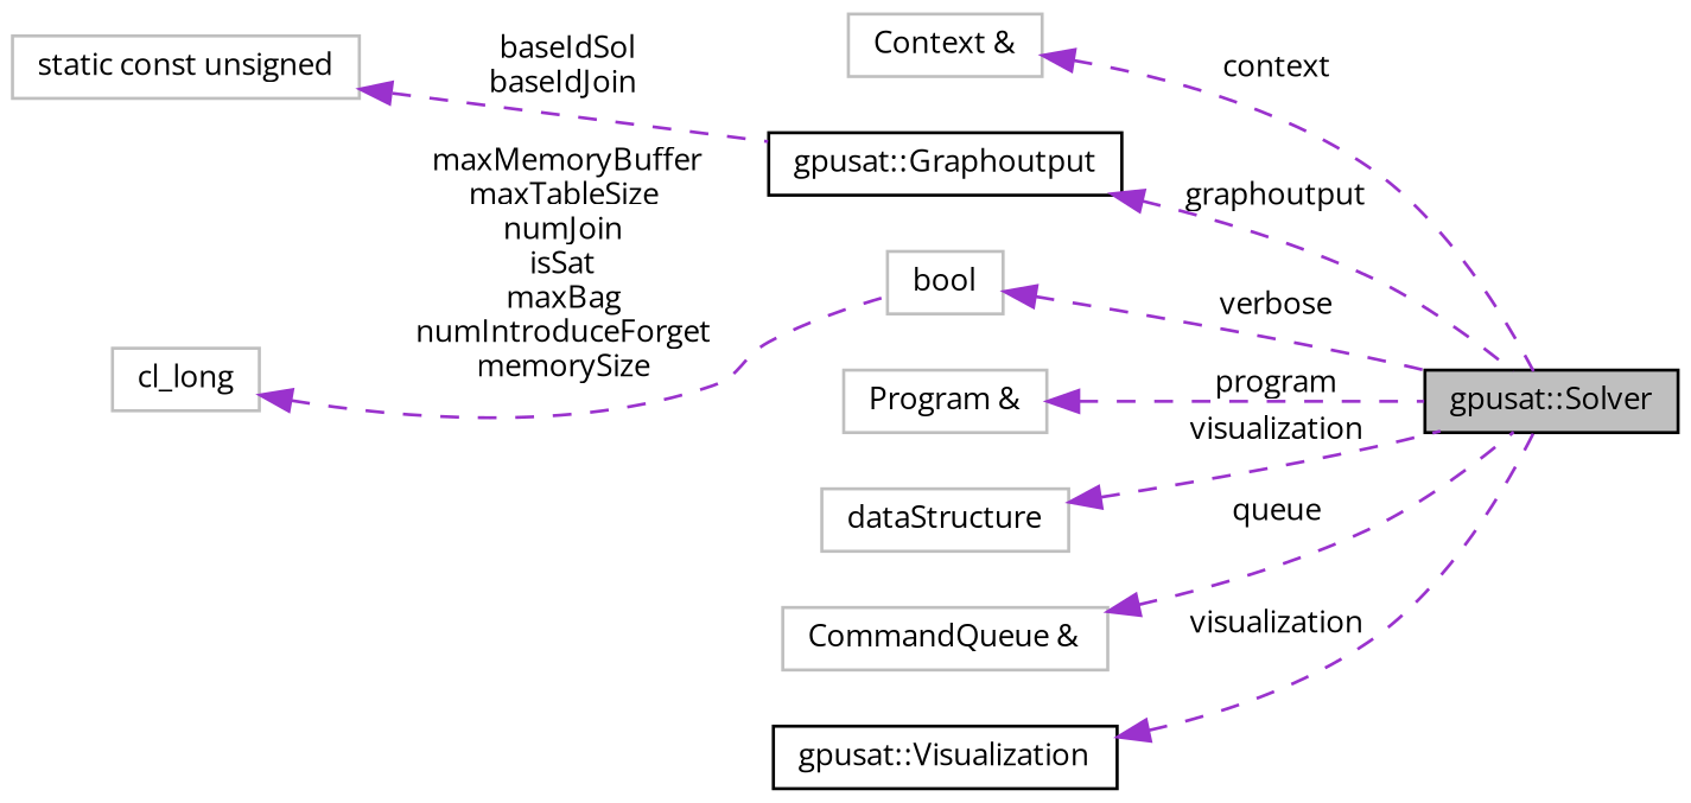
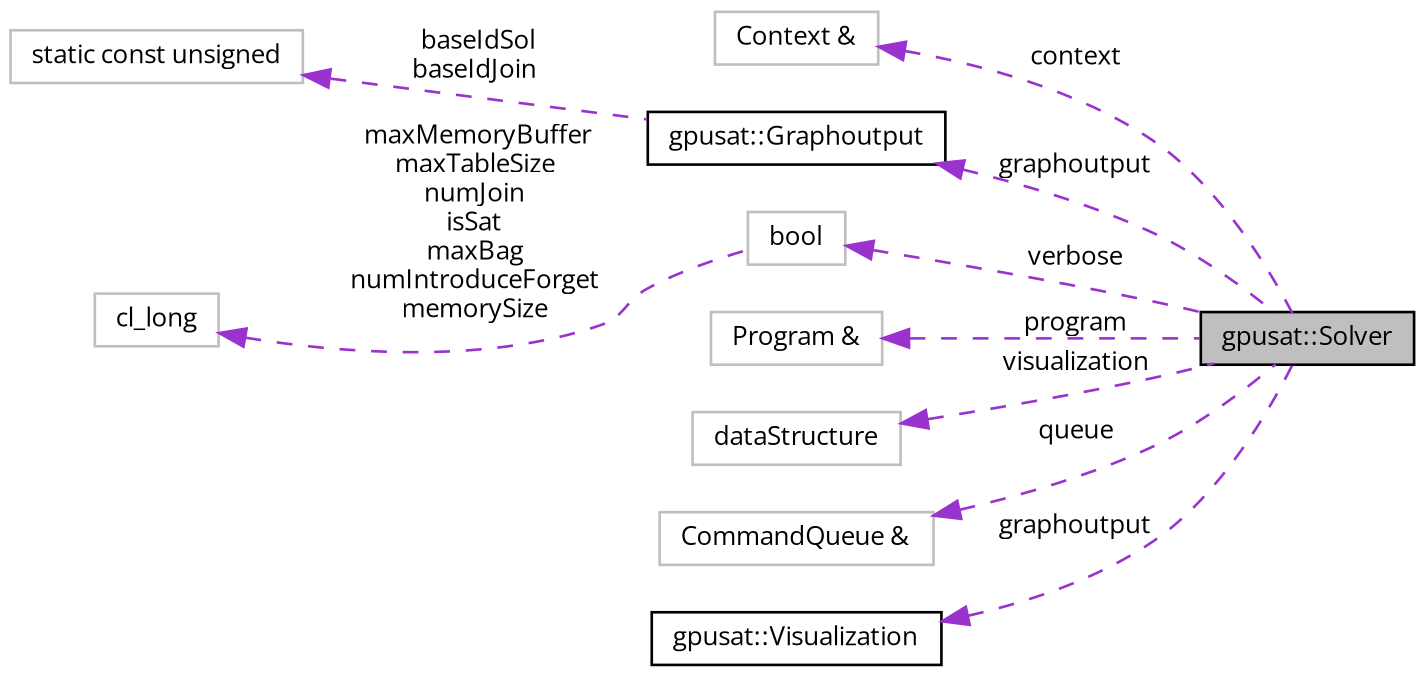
  digraph {
    fontname="Open Sans"
    rankdir=LR
    node [color=grey75 fillcolor=white fontname="Open Sans" fontsize=10 shape=record style=filled]
    edge [color=darkorchid3 dir=back fontname="Open Sans" fontsize=10 labelfontname=Helvetica labelfontsize=10 style=dashed]
    n1 [color=black fillcolor=grey75 fontcolor=black height=0.2 label="gpusat::Solver" width=0.4]
    n2 [height=0.2 label="Context &" width=0.4]
    n3 [color=black height=0.2 label="gpusat::Graphoutput" width=0.4]
    n4 [height=0.2 label="static const unsigned" width=0.4]
    n5 [height=0.2 label=cl_long width=0.4]
    n6 [height=0.2 label=bool width=0.4]
    n7 [height=0.2 label="Program &" width=0.4]
    n8 [height=0.2 label=dataStructure width=0.4]
    n9 [height=0.2 label="CommandQueue &" width=0.4]
    n10 [color=black height=0.2 label="gpusat::Visualization" width=0.4]
    n2 -> n1 [label=" context"]
    n3 -> n1 [label=" graphoutput"]
    n4 -> n3 [label=" baseIdSol\nbaseIdJoin"]
    n5 -> n6 [label=" maxMemoryBuffer\nmaxTableSize\nnumJoin\nisSat\nmaxBag\nnumIntroduceForget\nmemorySize"]
    n6 -> n1 [label=" verbose"]
    n7 -> n1 [label=" program"]
    n8 -> n1 [label=" visualization"]
    n9 -> n1 [label=" queue"]
-   n10 -> n1 [label=" visualization"]
+   n10 -> n1 [label=" graphoutput"]
  }
